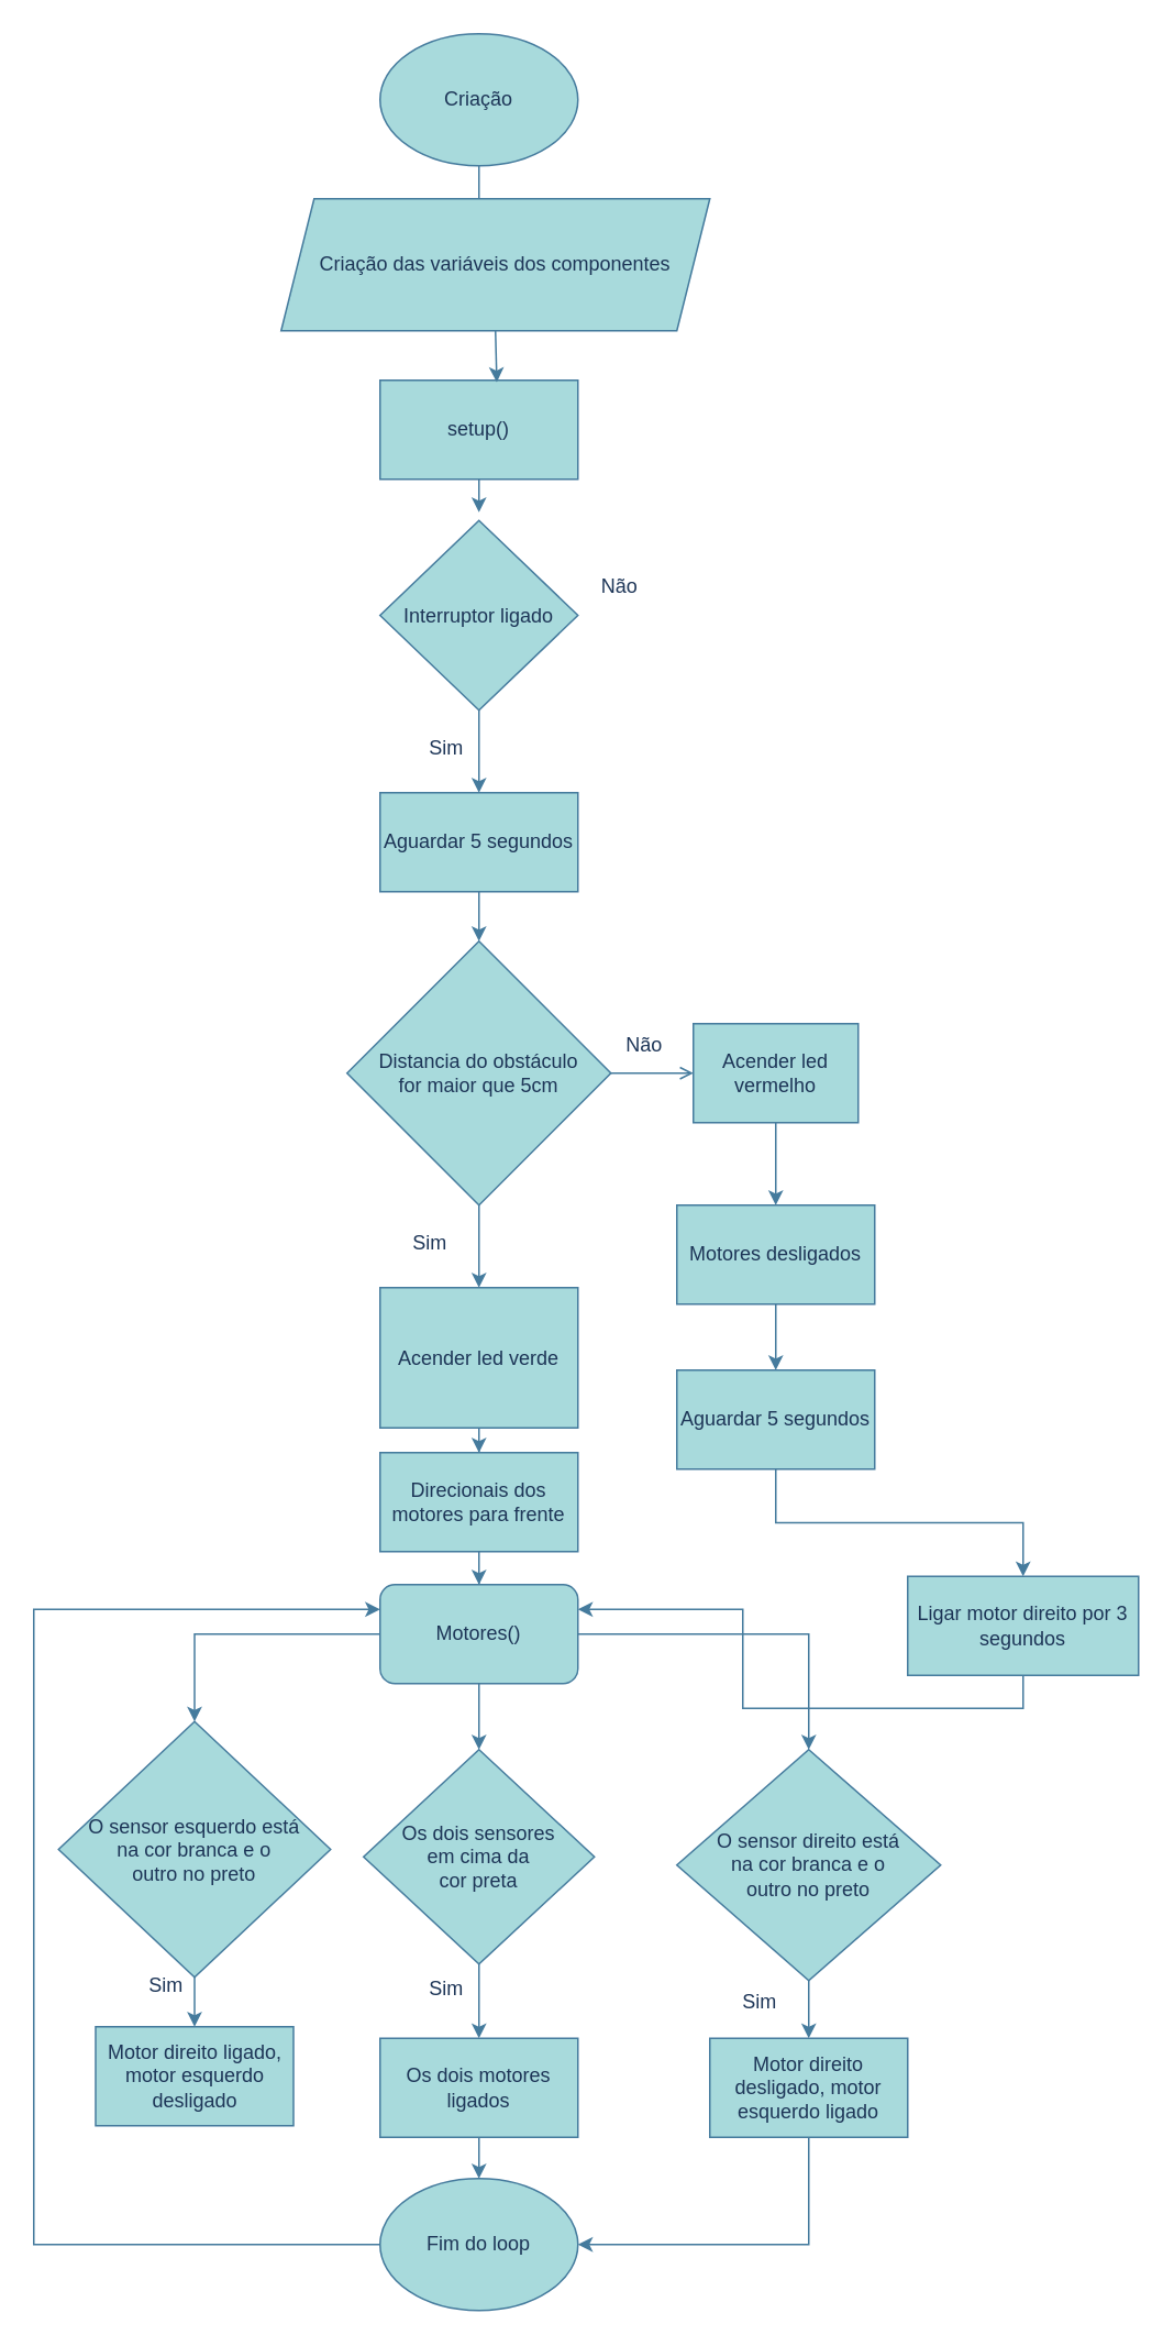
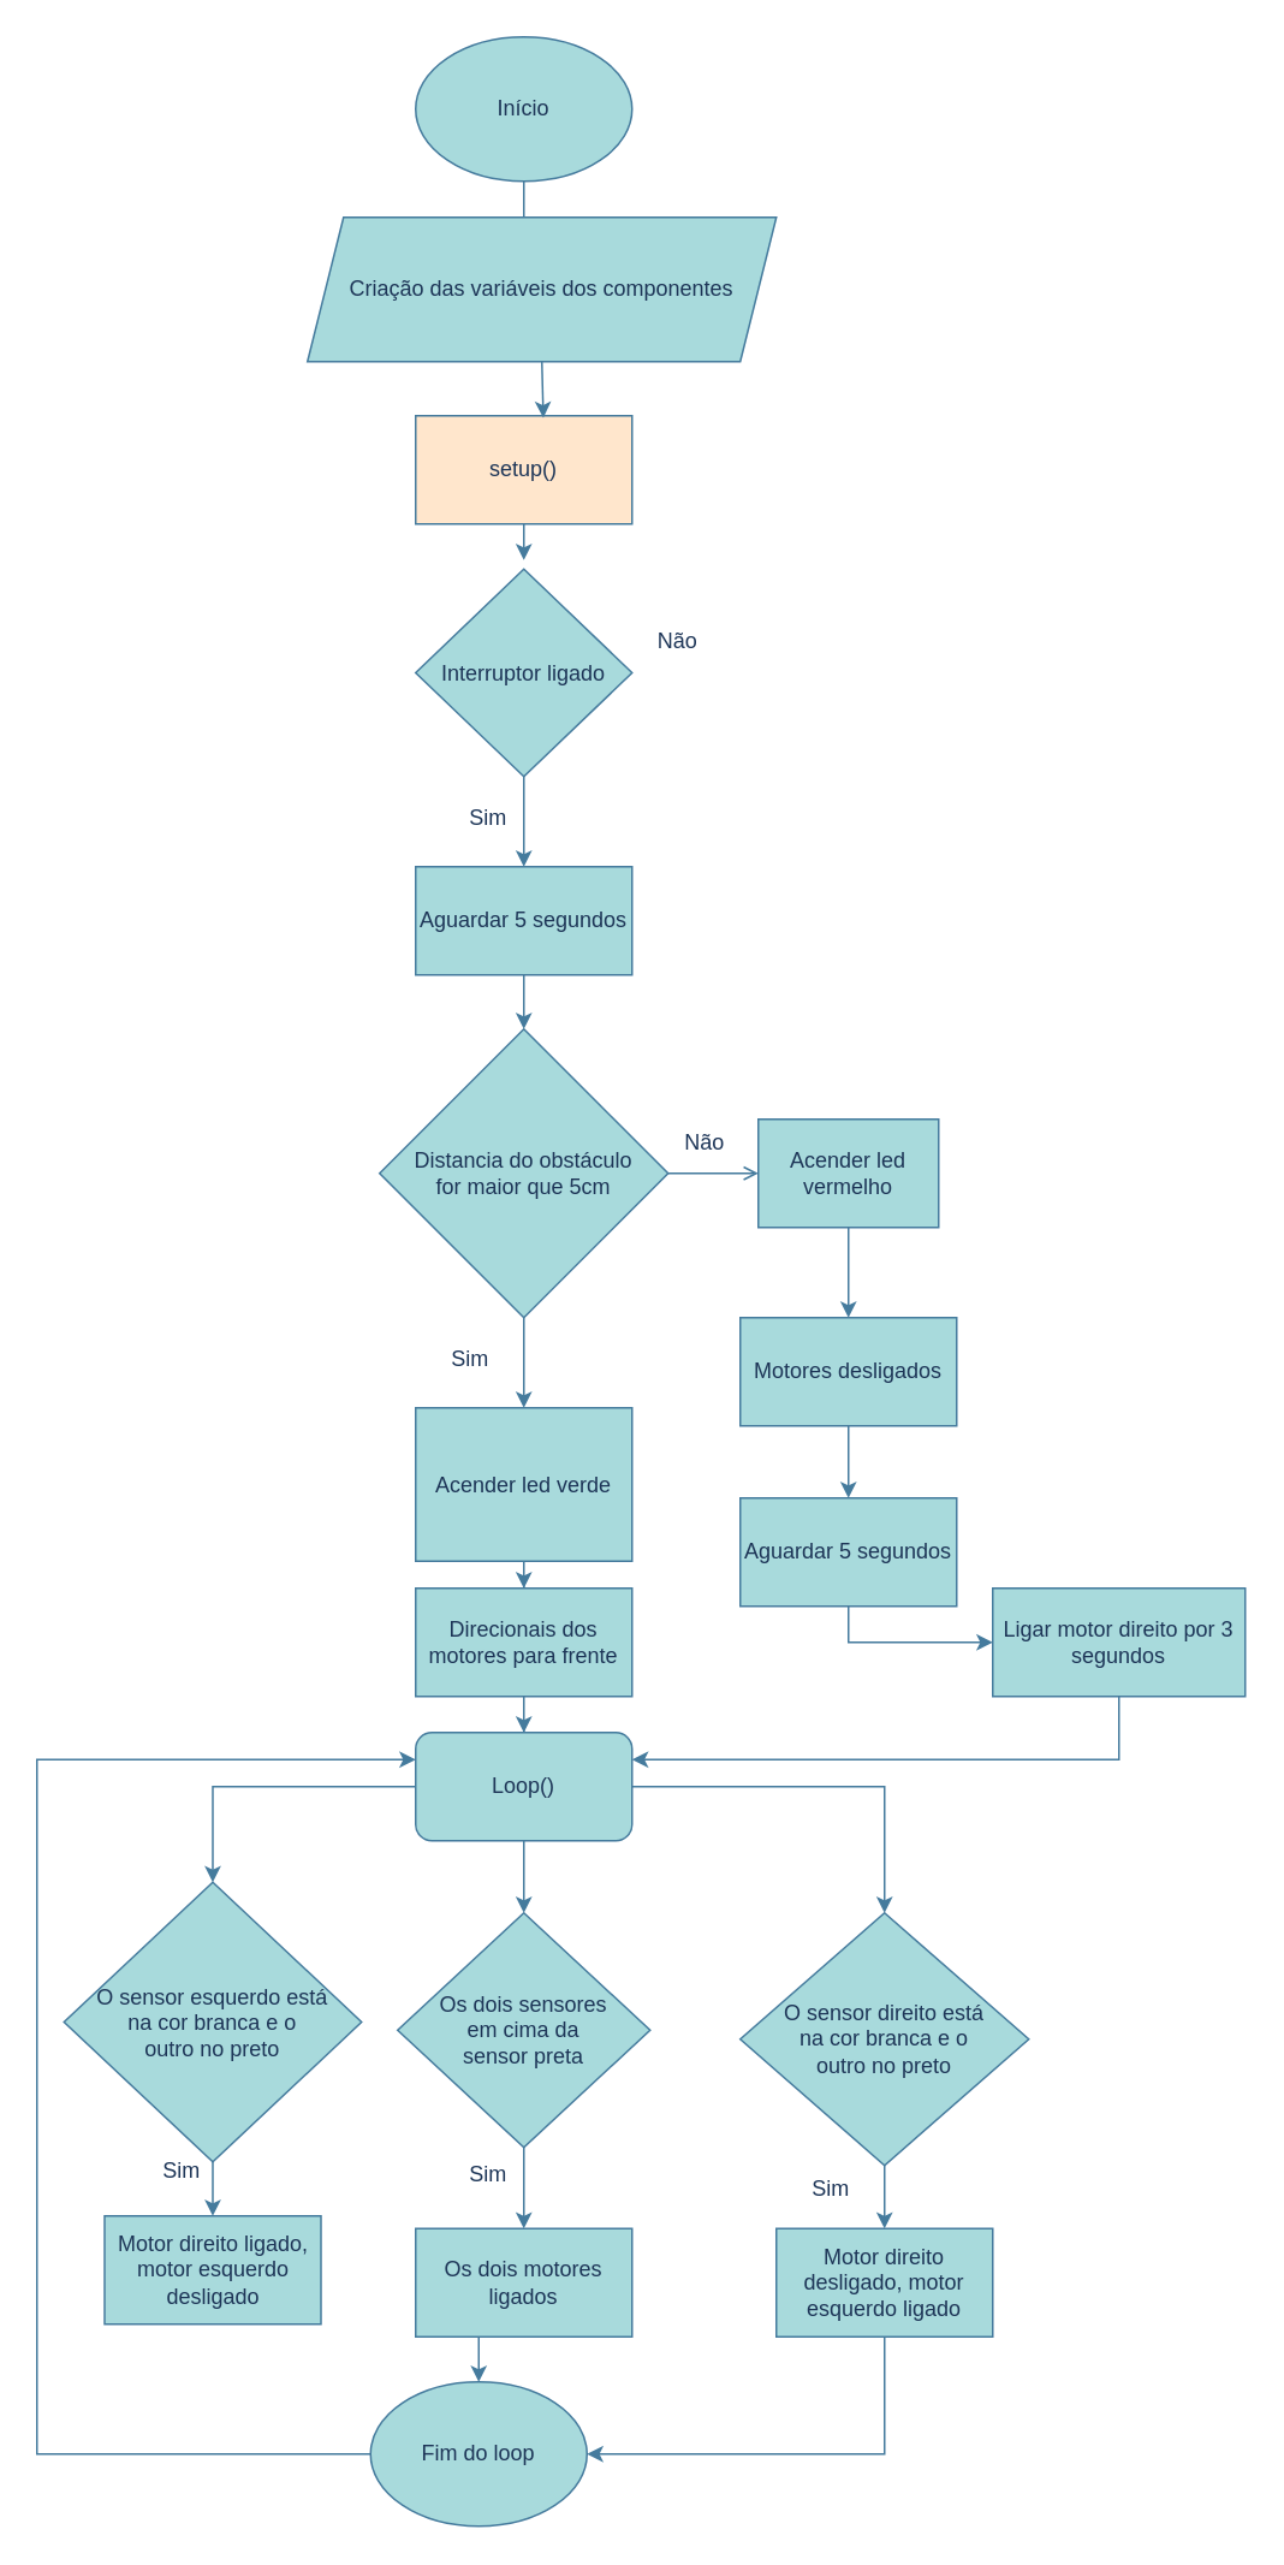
  <mxCell id="0" />
  <mxCell id="1" parent="0" />
  <mxCell id="2" value="" style="edgeStyle=orthogonalEdgeStyle;rounded=0;orthogonalLoop=1;jettySize=auto;html=1;labelBackgroundColor=none;strokeColor=#457B9D;fontColor=default;" parent="1" source="3" edge="1"><mxGeometry relative="1" as="geometry"><mxPoint x="270" y="140" as="targetPoint" /></mxGeometry></mxCell>
- <mxCell id="3" value="Criação" style="ellipse;whiteSpace=wrap;html=1;labelBackgroundColor=none;fillColor=#A8DADC;strokeColor=#457B9D;fontColor=#1D3557;" parent="1" vertex="1"><mxGeometry x="230" y="20" width="120" height="80" as="geometry" /></mxCell>
+ <mxCell id="3" value="Início" style="ellipse;whiteSpace=wrap;html=1;labelBackgroundColor=none;fillColor=#A8DADC;strokeColor=#457B9D;fontColor=#1D3557;" parent="1" vertex="1"><mxGeometry x="230" y="20" width="120" height="80" as="geometry" /></mxCell>
  <mxCell id="4" value="Criação das variáveis dos componentes" style="shape=parallelogram;perimeter=parallelogramPerimeter;whiteSpace=wrap;html=1;fixedSize=1;labelBackgroundColor=none;fillColor=#A8DADC;strokeColor=#457B9D;fontColor=#1D3557;" parent="1" vertex="1"><mxGeometry x="170" y="120" width="260" height="80" as="geometry" /></mxCell>
  <mxCell id="5" style="edgeStyle=orthogonalEdgeStyle;rounded=0;orthogonalLoop=1;jettySize=auto;html=1;exitX=0.5;exitY=1;exitDx=0;exitDy=0;entryX=0.5;entryY=0;entryDx=0;entryDy=0;labelBackgroundColor=none;strokeColor=#457B9D;fontColor=default;" parent="1" source="6" edge="1"><mxGeometry relative="1" as="geometry"><mxPoint x="290" y="310" as="targetPoint" /></mxGeometry></mxCell>
- <mxCell id="6" value="setup()" style="rounded=0;whiteSpace=wrap;html=1;labelBackgroundColor=none;fillColor=#A8DADC;strokeColor=#457B9D;fontColor=#1D3557;" parent="1" vertex="1"><mxGeometry x="230" y="230" width="120" height="60" as="geometry" /></mxCell>
+ <mxCell id="6" value="setup()" style="rounded=0;whiteSpace=wrap;html=1;labelBackgroundColor=none;fillColor=#ffe6cc;strokeColor=#457B9D;fontColor=#1D3557;" parent="1" vertex="1"><mxGeometry x="230" y="230" width="120" height="60" as="geometry" /></mxCell>
  <mxCell id="7" style="edgeStyle=orthogonalEdgeStyle;rounded=0;orthogonalLoop=1;jettySize=auto;html=1;exitX=0.5;exitY=1;exitDx=0;exitDy=0;entryX=0.59;entryY=0.02;entryDx=0;entryDy=0;entryPerimeter=0;labelBackgroundColor=none;strokeColor=#457B9D;fontColor=default;" parent="1" source="4" target="6" edge="1"><mxGeometry relative="1" as="geometry" /></mxCell>
  <mxCell id="8" style="edgeStyle=orthogonalEdgeStyle;rounded=0;orthogonalLoop=1;jettySize=auto;html=1;exitX=0.5;exitY=1;exitDx=0;exitDy=0;entryX=0.5;entryY=0;entryDx=0;entryDy=0;labelBackgroundColor=none;strokeColor=#457B9D;fontColor=default;" parent="1" source="9" target="13" edge="1"><mxGeometry relative="1" as="geometry"><mxPoint x="290" y="490" as="targetPoint" /></mxGeometry></mxCell>
  <mxCell id="9" value="Interruptor ligado" style="rhombus;whiteSpace=wrap;html=1;labelBackgroundColor=none;fillColor=#A8DADC;strokeColor=#457B9D;fontColor=#1D3557;" parent="1" vertex="1"><mxGeometry x="230" y="315" width="120" height="115" as="geometry" /></mxCell>
  <mxCell id="10" value="Não" style="text;html=1;align=center;verticalAlign=middle;resizable=0;points=[];autosize=1;strokeColor=none;fillColor=none;labelBackgroundColor=none;fontColor=#1D3557;" parent="1" vertex="1"><mxGeometry x="350" y="340" width="50" height="30" as="geometry" /></mxCell>
  <mxCell id="11" value="Sim" style="text;html=1;align=center;verticalAlign=middle;resizable=0;points=[];autosize=1;strokeColor=none;fillColor=none;labelBackgroundColor=none;fontColor=#1D3557;" parent="1" vertex="1"><mxGeometry x="250" y="438" width="40" height="30" as="geometry" /></mxCell>
  <mxCell id="12" value="" style="edgeStyle=orthogonalEdgeStyle;rounded=0;orthogonalLoop=1;jettySize=auto;html=1;entryX=0.5;entryY=0;entryDx=0;entryDy=0;labelBackgroundColor=none;strokeColor=#457B9D;fontColor=default;" parent="1" source="13" target="16" edge="1"><mxGeometry relative="1" as="geometry"><mxPoint x="290" y="570" as="targetPoint" /></mxGeometry></mxCell>
  <mxCell id="13" value="Aguardar 5 segundos" style="rounded=0;whiteSpace=wrap;html=1;labelBackgroundColor=none;fillColor=#A8DADC;strokeColor=#457B9D;fontColor=#1D3557;" parent="1" vertex="1"><mxGeometry x="230" y="480" width="120" height="60" as="geometry" /></mxCell>
  <mxCell id="14" style="edgeStyle=orthogonalEdgeStyle;rounded=0;orthogonalLoop=1;jettySize=auto;html=1;exitX=0.5;exitY=1;exitDx=0;exitDy=0;labelBackgroundColor=none;strokeColor=#457B9D;fontColor=default;" parent="1" source="16" target="19" edge="1"><mxGeometry relative="1" as="geometry"><mxPoint x="290" y="780" as="targetPoint" /></mxGeometry></mxCell>
  <mxCell id="15" style="edgeStyle=orthogonalEdgeStyle;rounded=0;orthogonalLoop=1;jettySize=auto;html=1;exitX=1;exitY=0.5;exitDx=0;exitDy=0;labelBackgroundColor=none;strokeColor=#457B9D;fontColor=default;endArrow=open;" parent="1" source="16" target="21" edge="1"><mxGeometry relative="1" as="geometry"><mxPoint x="450" y="650" as="targetPoint" /></mxGeometry></mxCell>
  <mxCell id="16" value="Distancia do obstáculo &lt;br&gt;for maior que 5cm" style="rhombus;whiteSpace=wrap;html=1;labelBackgroundColor=none;fillColor=#A8DADC;strokeColor=#457B9D;fontColor=#1D3557;" parent="1" vertex="1"><mxGeometry x="210" y="570" width="160" height="160" as="geometry" /></mxCell>
  <mxCell id="17" value="Sim" style="text;html=1;align=center;verticalAlign=middle;resizable=0;points=[];autosize=1;strokeColor=none;fillColor=none;labelBackgroundColor=none;fontColor=#1D3557;" parent="1" vertex="1"><mxGeometry x="240" y="738" width="40" height="30" as="geometry" /></mxCell>
  <mxCell id="18" value="" style="edgeStyle=orthogonalEdgeStyle;rounded=0;orthogonalLoop=1;jettySize=auto;html=1;labelBackgroundColor=none;strokeColor=#457B9D;fontColor=default;" parent="1" source="19" target="24" edge="1"><mxGeometry relative="1" as="geometry" /></mxCell>
  <mxCell id="19" value="Acender led verde" style="rounded=0;whiteSpace=wrap;html=1;labelBackgroundColor=none;fillColor=#A8DADC;strokeColor=#457B9D;fontColor=#1D3557;" parent="1" vertex="1"><mxGeometry x="230" y="780" width="120" height="85" as="geometry" /></mxCell>
  <mxCell id="20" value="" style="edgeStyle=orthogonalEdgeStyle;rounded=0;orthogonalLoop=1;jettySize=auto;html=1;labelBackgroundColor=none;strokeColor=#457B9D;fontColor=default;" parent="1" source="21" target="46" edge="1"><mxGeometry relative="1" as="geometry" /></mxCell>
  <mxCell id="21" value="Acender led &lt;br&gt;vermelho" style="rounded=0;whiteSpace=wrap;html=1;labelBackgroundColor=none;fillColor=#A8DADC;strokeColor=#457B9D;fontColor=#1D3557;" parent="1" vertex="1"><mxGeometry x="420" y="620" width="100" height="60" as="geometry" /></mxCell>
  <mxCell id="22" value="Não" style="text;html=1;align=center;verticalAlign=middle;resizable=0;points=[];autosize=1;strokeColor=none;fillColor=none;labelBackgroundColor=none;fontColor=#1D3557;" parent="1" vertex="1"><mxGeometry x="365" y="618" width="50" height="30" as="geometry" /></mxCell>
  <mxCell id="23" style="edgeStyle=orthogonalEdgeStyle;rounded=0;orthogonalLoop=1;jettySize=auto;html=1;exitX=0.5;exitY=1;exitDx=0;exitDy=0;labelBackgroundColor=none;strokeColor=#457B9D;fontColor=default;" parent="1" source="24" target="33" edge="1"><mxGeometry relative="1" as="geometry" /></mxCell>
  <mxCell id="24" value="Direcionais dos motores para frente" style="whiteSpace=wrap;html=1;rounded=0;labelBackgroundColor=none;fillColor=#A8DADC;strokeColor=#457B9D;fontColor=#1D3557;" parent="1" vertex="1"><mxGeometry x="230" y="880" width="120" height="60" as="geometry" /></mxCell>
  <mxCell id="25" value="" style="edgeStyle=orthogonalEdgeStyle;rounded=0;orthogonalLoop=1;jettySize=auto;html=1;labelBackgroundColor=none;strokeColor=#457B9D;fontColor=default;" parent="1" source="26" target="28" edge="1"><mxGeometry relative="1" as="geometry" /></mxCell>
- <mxCell id="26" value="Os dois sensores &lt;br&gt;em cima da &lt;br&gt;cor preta" style="rhombus;whiteSpace=wrap;html=1;labelBackgroundColor=none;fillColor=#A8DADC;strokeColor=#457B9D;fontColor=#1D3557;" parent="1" vertex="1"><mxGeometry x="220" y="1060" width="140" height="130" as="geometry" /></mxCell>
+ <mxCell id="26" value="Os dois sensores &lt;br&gt;em cima da &lt;br&gt;sensor preta" style="rhombus;whiteSpace=wrap;html=1;labelBackgroundColor=none;fillColor=#A8DADC;strokeColor=#457B9D;fontColor=#1D3557;" parent="1" vertex="1"><mxGeometry x="220" y="1060" width="140" height="130" as="geometry" /></mxCell>
  <mxCell id="27" style="edgeStyle=orthogonalEdgeStyle;rounded=0;orthogonalLoop=1;jettySize=auto;html=1;exitX=0.5;exitY=1;exitDx=0;exitDy=0;entryX=0.5;entryY=0;entryDx=0;entryDy=0;labelBackgroundColor=none;strokeColor=#457B9D;fontColor=default;" parent="1" source="28" target="44" edge="1"><mxGeometry relative="1" as="geometry" /></mxCell>
  <mxCell id="28" value="Os dois motores ligados" style="whiteSpace=wrap;html=1;labelBackgroundColor=none;fillColor=#A8DADC;strokeColor=#457B9D;fontColor=#1D3557;" parent="1" vertex="1"><mxGeometry x="230" y="1235" width="120" height="60" as="geometry" /></mxCell>
  <mxCell id="29" value="Sim" style="text;html=1;align=center;verticalAlign=middle;resizable=0;points=[];autosize=1;strokeColor=none;fillColor=none;labelBackgroundColor=none;fontColor=#1D3557;" parent="1" vertex="1"><mxGeometry x="250" y="1190" width="40" height="30" as="geometry" /></mxCell>
  <mxCell id="30" style="edgeStyle=orthogonalEdgeStyle;rounded=0;orthogonalLoop=1;jettySize=auto;html=1;exitX=0.5;exitY=1;exitDx=0;exitDy=0;entryX=0.5;entryY=0;entryDx=0;entryDy=0;labelBackgroundColor=none;strokeColor=#457B9D;fontColor=default;" parent="1" source="33" target="26" edge="1"><mxGeometry relative="1" as="geometry" /></mxCell>
  <mxCell id="31" style="edgeStyle=orthogonalEdgeStyle;rounded=0;orthogonalLoop=1;jettySize=auto;html=1;exitX=1;exitY=0.5;exitDx=0;exitDy=0;labelBackgroundColor=none;strokeColor=#457B9D;fontColor=default;" parent="1" source="33" target="35" edge="1"><mxGeometry relative="1" as="geometry"><mxPoint x="440" y="1050" as="targetPoint" /></mxGeometry></mxCell>
  <mxCell id="32" style="edgeStyle=orthogonalEdgeStyle;rounded=0;orthogonalLoop=1;jettySize=auto;html=1;exitX=0;exitY=0.5;exitDx=0;exitDy=0;labelBackgroundColor=none;strokeColor=#457B9D;fontColor=default;" parent="1" source="33" target="40" edge="1"><mxGeometry relative="1" as="geometry"><mxPoint x="120" y="990" as="targetPoint" /></mxGeometry></mxCell>
- <mxCell id="33" value="Motores()" style="rounded=1;whiteSpace=wrap;html=1;labelBackgroundColor=none;fillColor=#A8DADC;strokeColor=#457B9D;fontColor=#1D3557;" parent="1" vertex="1"><mxGeometry x="230" y="960" width="120" height="60" as="geometry" /></mxCell>
+ <mxCell id="33" value="Loop()" style="rounded=1;whiteSpace=wrap;html=1;labelBackgroundColor=none;fillColor=#A8DADC;strokeColor=#457B9D;fontColor=#1D3557;" parent="1" vertex="1"><mxGeometry x="230" y="960" width="120" height="60" as="geometry" /></mxCell>
  <mxCell id="34" style="edgeStyle=orthogonalEdgeStyle;rounded=0;orthogonalLoop=1;jettySize=auto;html=1;exitX=0.5;exitY=1;exitDx=0;exitDy=0;labelBackgroundColor=none;strokeColor=#457B9D;fontColor=default;" parent="1" source="35" target="38" edge="1"><mxGeometry relative="1" as="geometry"><mxPoint x="480" y="1240" as="targetPoint" /></mxGeometry></mxCell>
  <mxCell id="35" value="O sensor direito está &lt;br&gt;na cor branca e o &lt;br&gt;outro no preto" style="rhombus;whiteSpace=wrap;html=1;labelBackgroundColor=none;fillColor=#A8DADC;strokeColor=#457B9D;fontColor=#1D3557;" parent="1" vertex="1"><mxGeometry x="410" y="1060" width="160" height="140" as="geometry" /></mxCell>
  <mxCell id="36" value="Sim" style="text;html=1;align=center;verticalAlign=middle;resizable=0;points=[];autosize=1;strokeColor=none;fillColor=none;labelBackgroundColor=none;fontColor=#1D3557;" parent="1" vertex="1"><mxGeometry x="440" y="1198" width="40" height="30" as="geometry" /></mxCell>
  <mxCell id="37" style="edgeStyle=orthogonalEdgeStyle;rounded=0;orthogonalLoop=1;jettySize=auto;html=1;exitX=0.5;exitY=1;exitDx=0;exitDy=0;entryX=1;entryY=0.5;entryDx=0;entryDy=0;labelBackgroundColor=none;strokeColor=#457B9D;fontColor=default;" parent="1" source="38" target="44" edge="1"><mxGeometry relative="1" as="geometry"><Array as="points"><mxPoint x="490" y="1360" /></Array></mxGeometry></mxCell>
  <mxCell id="38" value="Motor direito desligado, motor esquerdo ligado" style="rounded=0;whiteSpace=wrap;html=1;labelBackgroundColor=none;fillColor=#A8DADC;strokeColor=#457B9D;fontColor=#1D3557;" parent="1" vertex="1"><mxGeometry x="430" y="1235" width="120" height="60" as="geometry" /></mxCell>
  <mxCell id="39" style="edgeStyle=orthogonalEdgeStyle;rounded=0;orthogonalLoop=1;jettySize=auto;html=1;exitX=0.5;exitY=1;exitDx=0;exitDy=0;entryX=0.5;entryY=0;entryDx=0;entryDy=0;labelBackgroundColor=none;strokeColor=#457B9D;fontColor=default;" parent="1" source="40" target="41" edge="1"><mxGeometry relative="1" as="geometry" /></mxCell>
  <mxCell id="40" value="O sensor esquerdo está&lt;br style=&quot;border-color: var(--border-color);&quot;&gt;na cor branca e o&lt;br style=&quot;border-color: var(--border-color);&quot;&gt;outro no preto" style="rhombus;whiteSpace=wrap;html=1;labelBackgroundColor=none;fillColor=#A8DADC;strokeColor=#457B9D;fontColor=#1D3557;" parent="1" vertex="1"><mxGeometry x="35" y="1043" width="165" height="155" as="geometry" /></mxCell>
  <mxCell id="41" value="Motor direito ligado, motor esquerdo desligado" style="rounded=0;whiteSpace=wrap;html=1;labelBackgroundColor=none;fillColor=#A8DADC;strokeColor=#457B9D;fontColor=#1D3557;" parent="1" vertex="1"><mxGeometry x="57.5" y="1228" width="120" height="60" as="geometry" /></mxCell>
  <mxCell id="42" value="Sim" style="text;html=1;align=center;verticalAlign=middle;resizable=0;points=[];autosize=1;strokeColor=none;fillColor=none;labelBackgroundColor=none;fontColor=#1D3557;" parent="1" vertex="1"><mxGeometry x="80" y="1188" width="40" height="30" as="geometry" /></mxCell>
  <mxCell id="43" style="edgeStyle=orthogonalEdgeStyle;rounded=0;orthogonalLoop=1;jettySize=auto;html=1;exitX=0;exitY=0.5;exitDx=0;exitDy=0;entryX=0;entryY=0.25;entryDx=0;entryDy=0;labelBackgroundColor=none;strokeColor=#457B9D;fontColor=default;" parent="1" source="44" target="33" edge="1"><mxGeometry relative="1" as="geometry"><Array as="points"><mxPoint x="20" y="1360" /><mxPoint x="20" y="975" /></Array></mxGeometry></mxCell>
- <mxCell id="44" value="Fim do loop" style="ellipse;whiteSpace=wrap;html=1;labelBackgroundColor=none;fillColor=#A8DADC;strokeColor=#457B9D;fontColor=#1D3557;" parent="1" vertex="1"><mxGeometry x="230" y="1320" width="120" height="80" as="geometry" /></mxCell>
+ <mxCell id="44" value="Fim do loop" style="ellipse;whiteSpace=wrap;html=1;labelBackgroundColor=none;fillColor=#A8DADC;strokeColor=#457B9D;fontColor=#1D3557;" parent="1" vertex="1"><mxGeometry x="205" y="1320" width="120" height="80" as="geometry" /></mxCell>
  <mxCell id="45" style="edgeStyle=orthogonalEdgeStyle;rounded=0;orthogonalLoop=1;jettySize=auto;html=1;exitX=0.5;exitY=1;exitDx=0;exitDy=0;labelBackgroundColor=none;strokeColor=#457B9D;fontColor=default;" parent="1" source="46" target="48" edge="1"><mxGeometry relative="1" as="geometry"><mxPoint x="470" y="820" as="targetPoint" /></mxGeometry></mxCell>
  <mxCell id="46" value="Motores desligados" style="whiteSpace=wrap;html=1;rounded=0;labelBackgroundColor=none;fillColor=#A8DADC;strokeColor=#457B9D;fontColor=#1D3557;" parent="1" vertex="1"><mxGeometry x="410" y="730" width="120" height="60" as="geometry" /></mxCell>
  <mxCell id="47" style="edgeStyle=orthogonalEdgeStyle;rounded=0;orthogonalLoop=1;jettySize=auto;html=1;exitX=0.5;exitY=1;exitDx=0;exitDy=0;labelBackgroundColor=none;strokeColor=#457B9D;fontColor=default;" parent="1" source="48" target="50" edge="1"><mxGeometry relative="1" as="geometry"><mxPoint x="470" y="920" as="targetPoint" /></mxGeometry></mxCell>
  <mxCell id="48" value="Aguardar 5 segundos" style="rounded=0;whiteSpace=wrap;html=1;labelBackgroundColor=none;fillColor=#A8DADC;strokeColor=#457B9D;fontColor=#1D3557;" parent="1" vertex="1"><mxGeometry x="410" y="830" width="120" height="60" as="geometry" /></mxCell>
  <mxCell id="49" style="edgeStyle=orthogonalEdgeStyle;rounded=0;orthogonalLoop=1;jettySize=auto;html=1;exitX=0.5;exitY=1;exitDx=0;exitDy=0;entryX=1;entryY=0.25;entryDx=0;entryDy=0;labelBackgroundColor=none;strokeColor=#457B9D;fontColor=default;" parent="1" source="50" target="33" edge="1"><mxGeometry relative="1" as="geometry" /></mxCell>
- <mxCell id="50" value="Ligar motor direito por 3 segundos" style="rounded=0;whiteSpace=wrap;html=1;labelBackgroundColor=none;fillColor=#A8DADC;strokeColor=#457B9D;fontColor=#1D3557;" parent="1" vertex="1"><mxGeometry x="550" y="955" width="140" height="60" as="geometry" /></mxCell>
+ <mxCell id="50" value="Ligar motor direito por 3 segundos" style="rounded=0;whiteSpace=wrap;html=1;labelBackgroundColor=none;fillColor=#A8DADC;strokeColor=#457B9D;fontColor=#1D3557;" parent="1" vertex="1"><mxGeometry x="550" y="880" width="140" height="60" as="geometry" /></mxCell>
